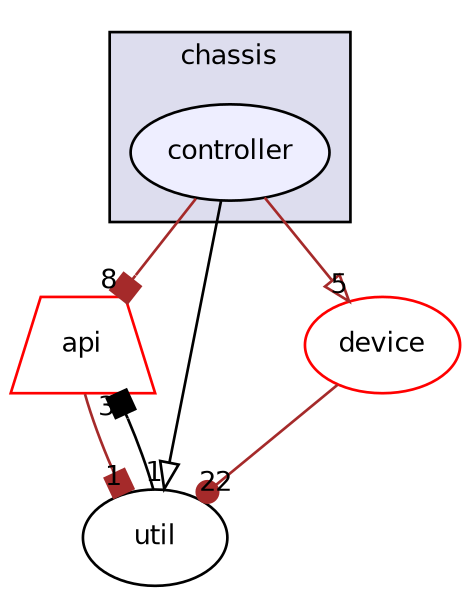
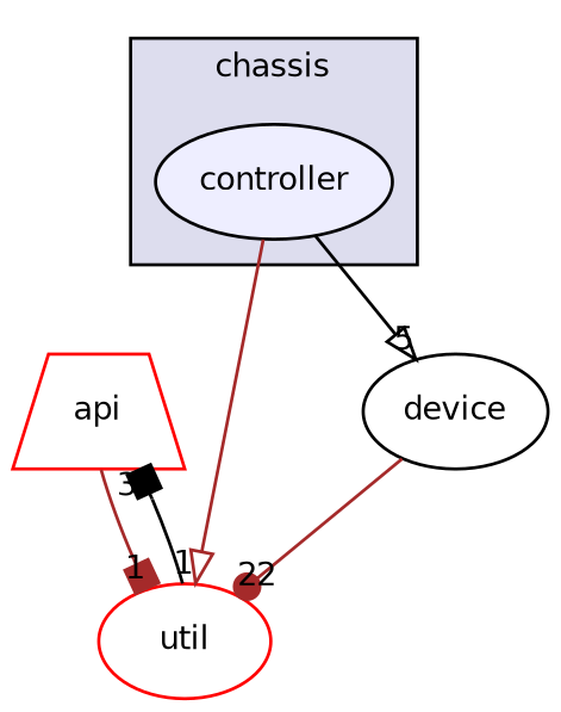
  digraph {
    compound=true
    node [fillcolor=white fontname=Helvetica fontsize=10 shape=ellipse style=filled]
    edge [arrowhead=box color=brown headlabel=1 labeldistance=1.5 labelfontname=Helvetica labelfontsize=10]
    n1 [fillcolor="#eeeeff" label=controller pencolor=black]
    n2 [color=red label=api shape=trapezium]
-   n3 [label=util fillcolor="" style=""]
-   n4 [color=red label=device]
+   n3 [label=util color=red fillcolor="" style=""]
+   n4 [color=black label=device]
    subgraph cluster_1 {
      bgcolor="#ddddee"
      fontname=Helvetica
      fontsize=10
      label=chassis
      pencolor=black
      n1
    }
-   n1 -> n2 [headlabel=8]
-   n1 -> n3 [arrowhead=onormal color=black]
-   n1 -> n4 [arrowhead=onormal headlabel=5]
+   n1 -> n3 [arrowhead=onormal]
+   n1 -> n4 [arrowhead=onormal color=black headlabel=5]
    n2 -> n3
    n3 -> n2 [color=black headlabel=3]
    n4 -> n3 [arrowhead=dot headlabel=22]
  }
